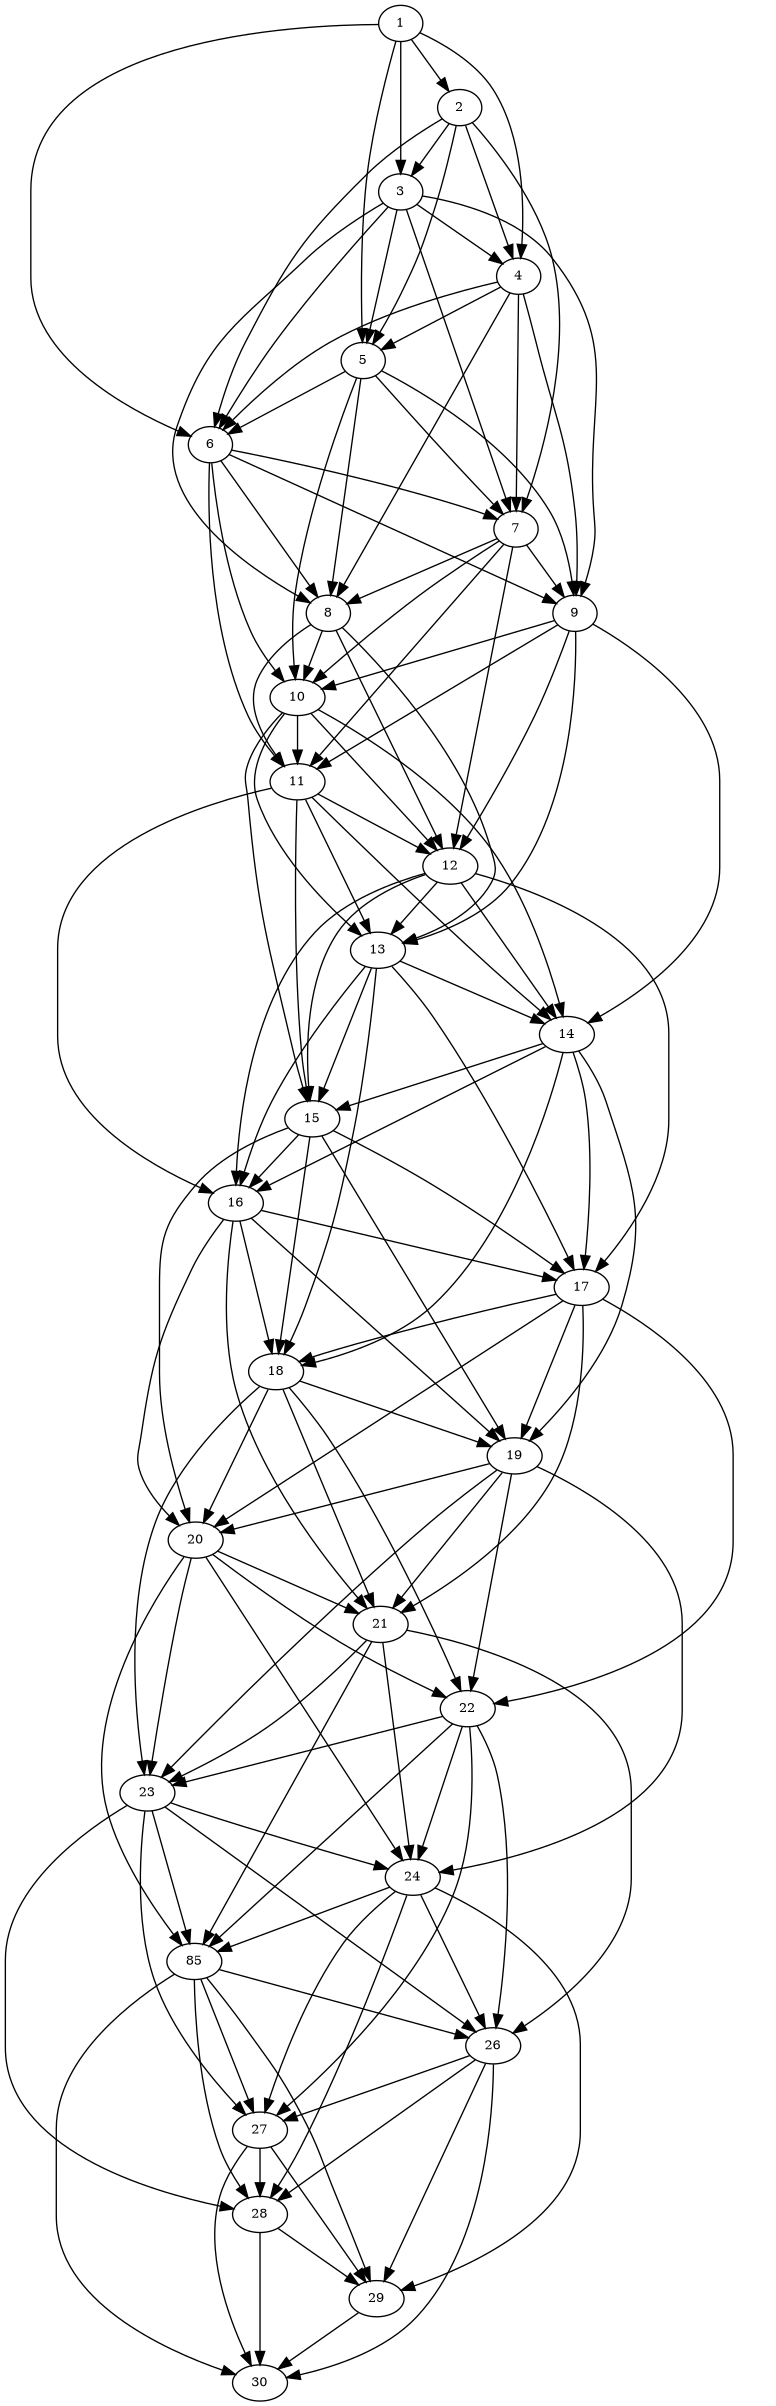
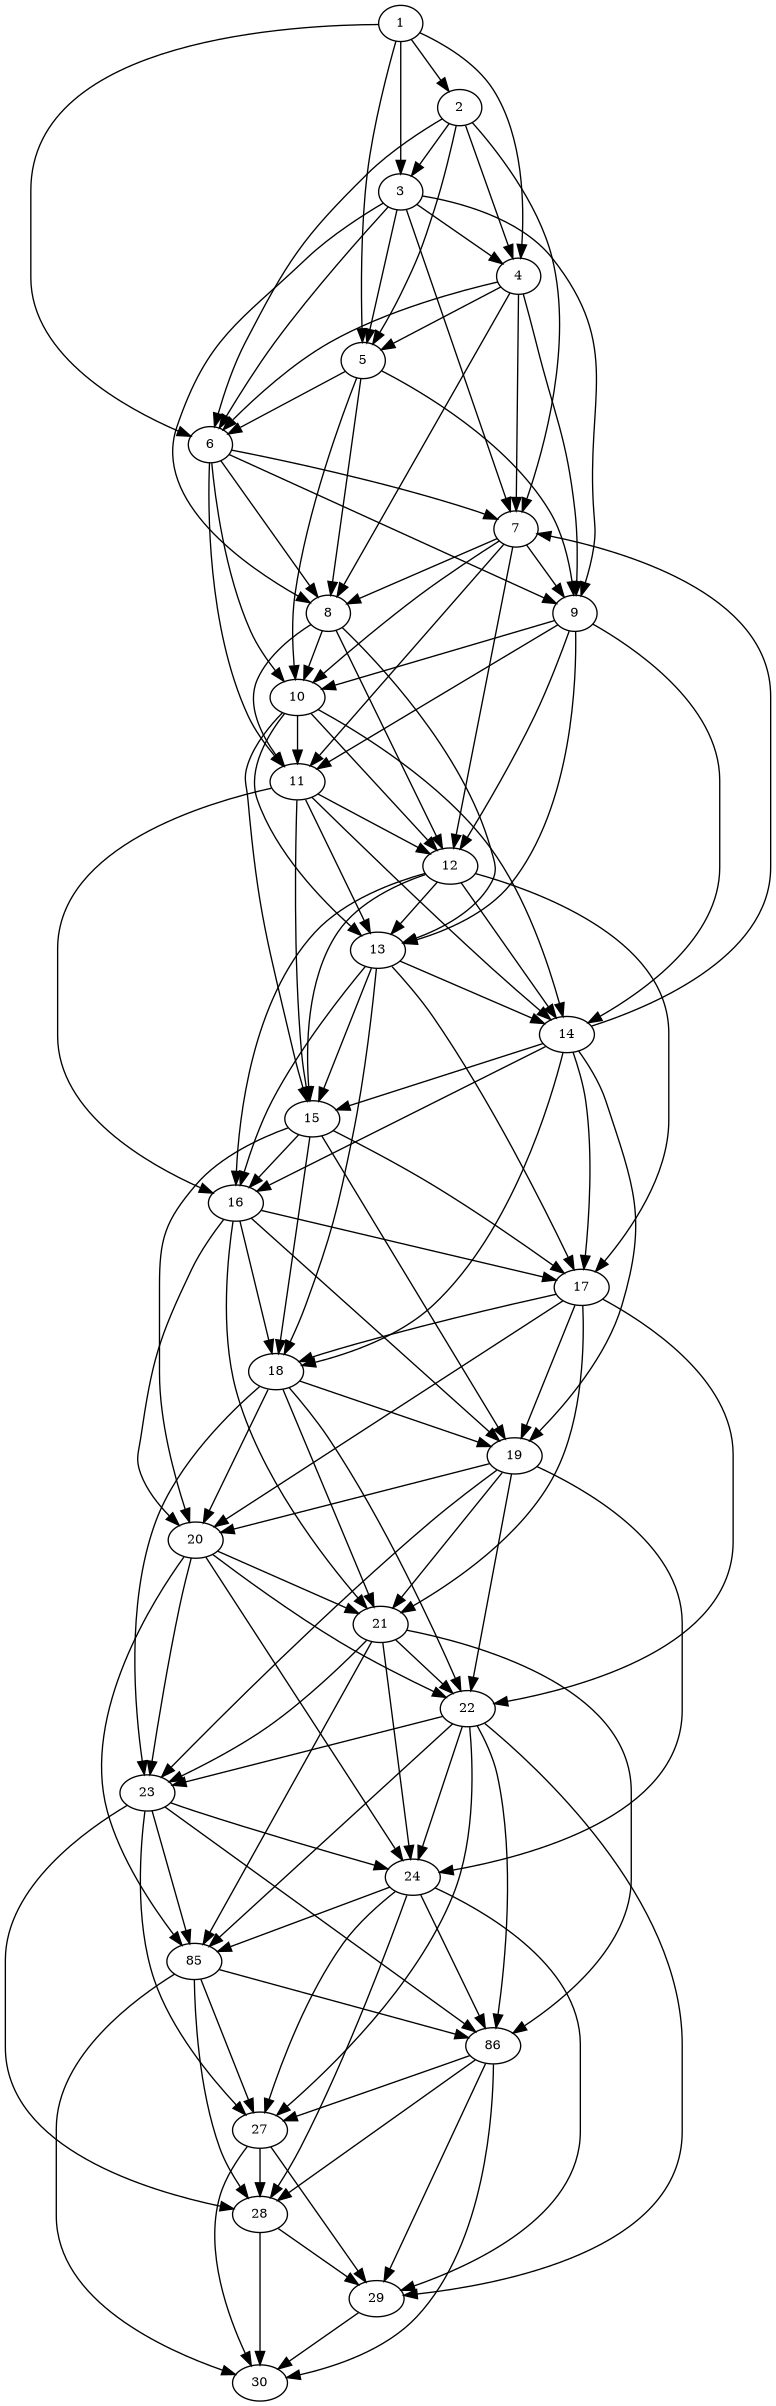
  digraph {
    node [fontsize=10]
    1 [height=0.01 width=0.01]
    6 [height=0.01 width=0.01]
    5 [height=0.01 width=0.01]
    4 [height=0.01 width=0.01]
    3 [height=0.01 width=0.01]
    2 [height=0.01 width=0.01]
    7 [height=0.01 width=0.01]
    8 [height=0.01 width=0.01]
    9 [height=0.01 width=0.01]
    10 [height=0.01 width=0.01]
    11 [height=0.01 width=0.01]
    12 [height=0.01 width=0.01]
    13 [height=0.01 width=0.01]
    14 [height=0.01 width=0.01]
    15 [height=0.01 width=0.01]
    16 [height=0.01 width=0.01]
    17 [height=0.01 width=0.01]
    18 [height=0.01 width=0.01]
    19 [height=0.01 width=0.01]
    20 [height=0.01 width=0.01]
    21 [height=0.01 width=0.01]
    22 [height=0.01 width=0.01]
    23 [height=0.01 width=0.01]
    24 [height=0.01 width=0.01]
    n25 [height=0.01 label=85 width=0.01]
-   26 [height=0.01 width=0.01]
+   26 [height=0.01 width=0.01 label=86]
    27 [height=0.01 width=0.01]
    28 [height=0.01 width=0.01]
    29 [height=0.01 width=0.01]
    30 [height=0.01 width=0.01]
    1 -> 6
    1 -> 5
    1 -> 4
    1 -> 3
    1 -> 2
    6 -> 7
    6 -> 8
    6 -> 9
    6 -> 10
    6 -> 11
    5 -> 6
-   5 -> 7
+   14 -> 7
    5 -> 8
    5 -> 9
    5 -> 10
    4 -> 6
    4 -> 5
    4 -> 7
    4 -> 8
    4 -> 9
    3 -> 6
    3 -> 5
    3 -> 4
    3 -> 7
    3 -> 8
    3 -> 9
    2 -> 6
    2 -> 5
    2 -> 4
    2 -> 3
    2 -> 7
    7 -> 8
    7 -> 9
    7 -> 10
    7 -> 11
    7 -> 12
    8 -> 10
    8 -> 11
    8 -> 12
    8 -> 13
    9 -> 10
    9 -> 11
    9 -> 12
    9 -> 13
    9 -> 14
    10 -> 11
    10 -> 12
    10 -> 13
    10 -> 14
    10 -> 15
    11 -> 12
    11 -> 13
    11 -> 14
    11 -> 15
    11 -> 16
    12 -> 13
    12 -> 14
    12 -> 15
    12 -> 16
    12 -> 17
    13 -> 14
    13 -> 15
    13 -> 16
    13 -> 17
    13 -> 18
    14 -> 15
    14 -> 16
    14 -> 17
    14 -> 18
    14 -> 19
    15 -> 16
    15 -> 17
    15 -> 18
    15 -> 19
    15 -> 20
    16 -> 17
    16 -> 18
    16 -> 19
    16 -> 20
    16 -> 21
    17 -> 18
    17 -> 19
    17 -> 20
    17 -> 21
    17 -> 22
    18 -> 19
    18 -> 20
    18 -> 21
    18 -> 22
    18 -> 23
    19 -> 20
    19 -> 21
    19 -> 22
    19 -> 23
    19 -> 24
    20 -> 21
    20 -> 22
    20 -> 23
    20 -> 24
    20 -> n25
+   21 -> 22
    21 -> 23
    21 -> 24
    21 -> n25
    21 -> 26
    22 -> 23
    22 -> 24
    22 -> n25
    22 -> 26
    22 -> 27
    23 -> 24
    23 -> n25
    23 -> 26
    23 -> 27
    23 -> 28
    24 -> n25
    24 -> 26
    24 -> 27
    24 -> 28
    24 -> 29
    n25 -> 26
    n25 -> 27
    n25 -> 28
-   n25 -> 29
+   22 -> 29
    n25 -> 30
    26 -> 27
    26 -> 28
    26 -> 29
    26 -> 30
    27 -> 28
    27 -> 29
    27 -> 30
    28 -> 29
    28 -> 30
    29 -> 30
  }
